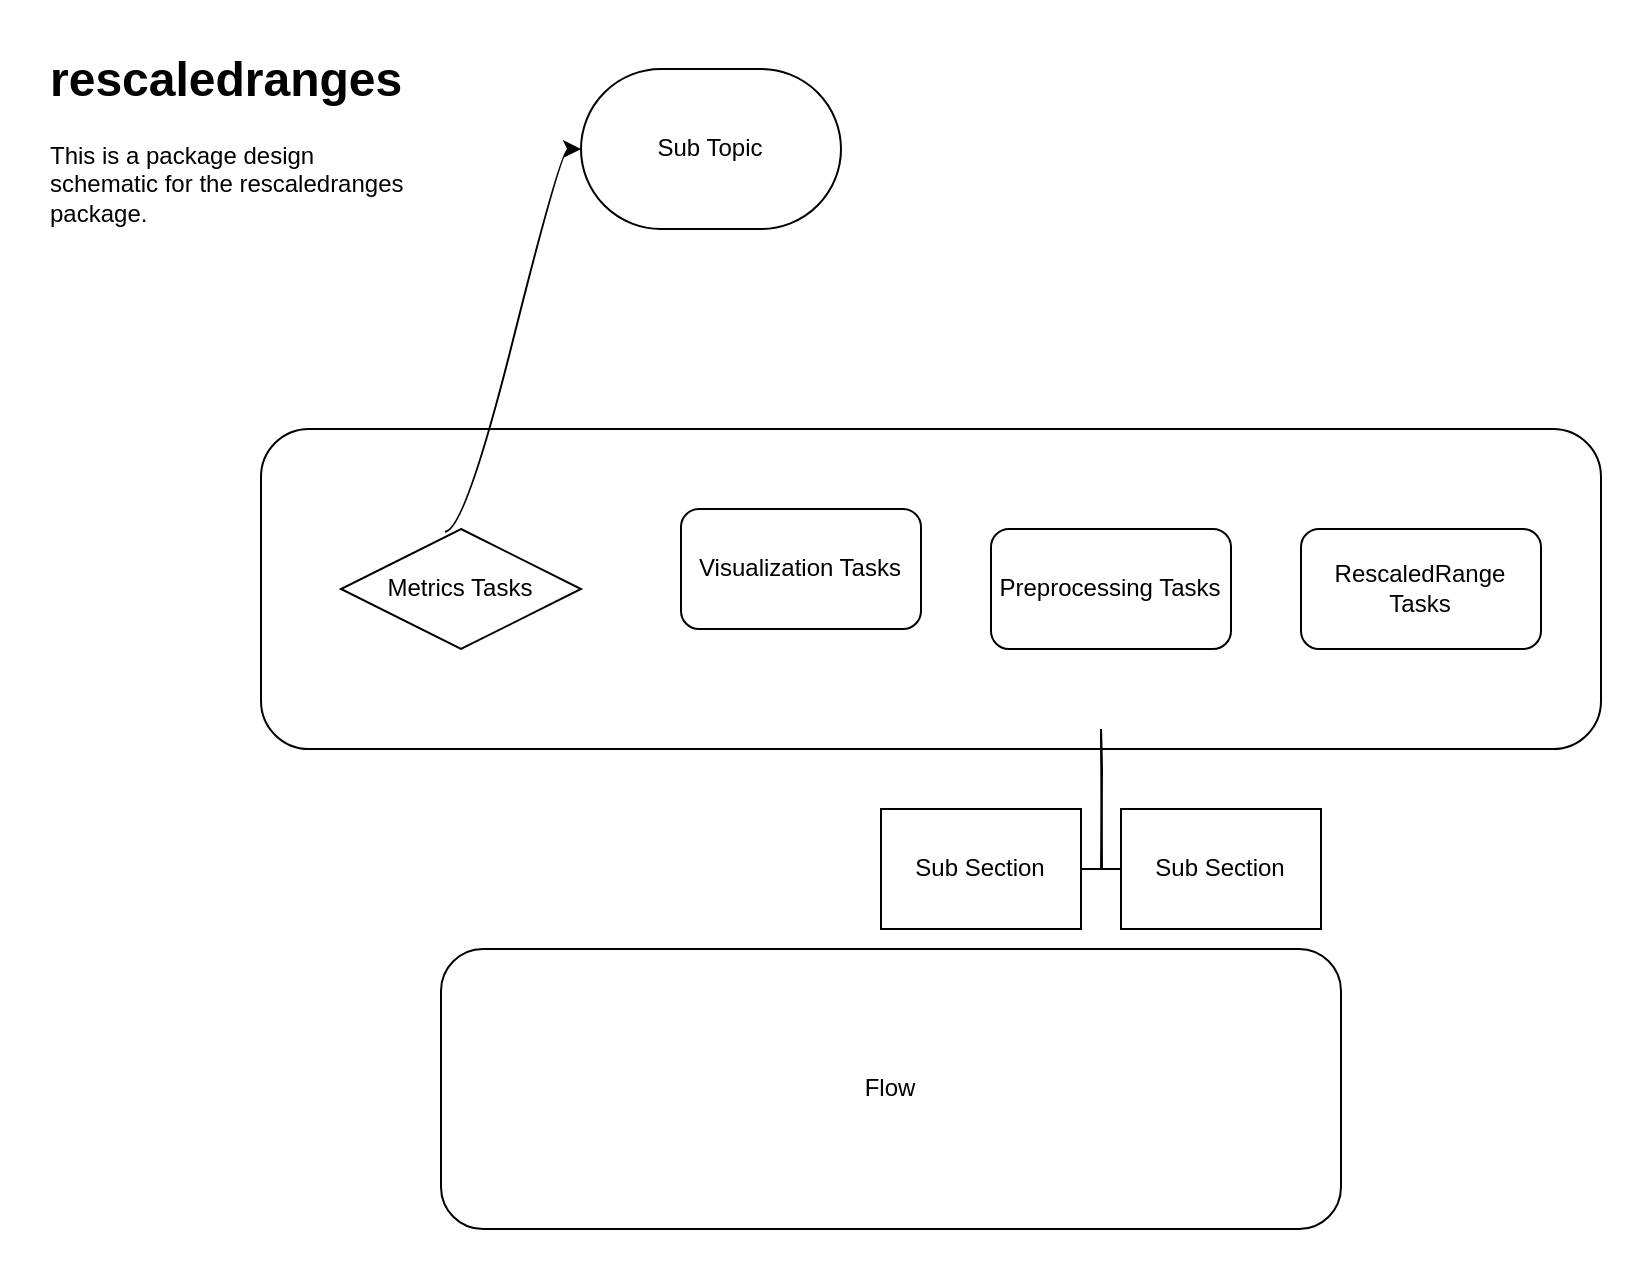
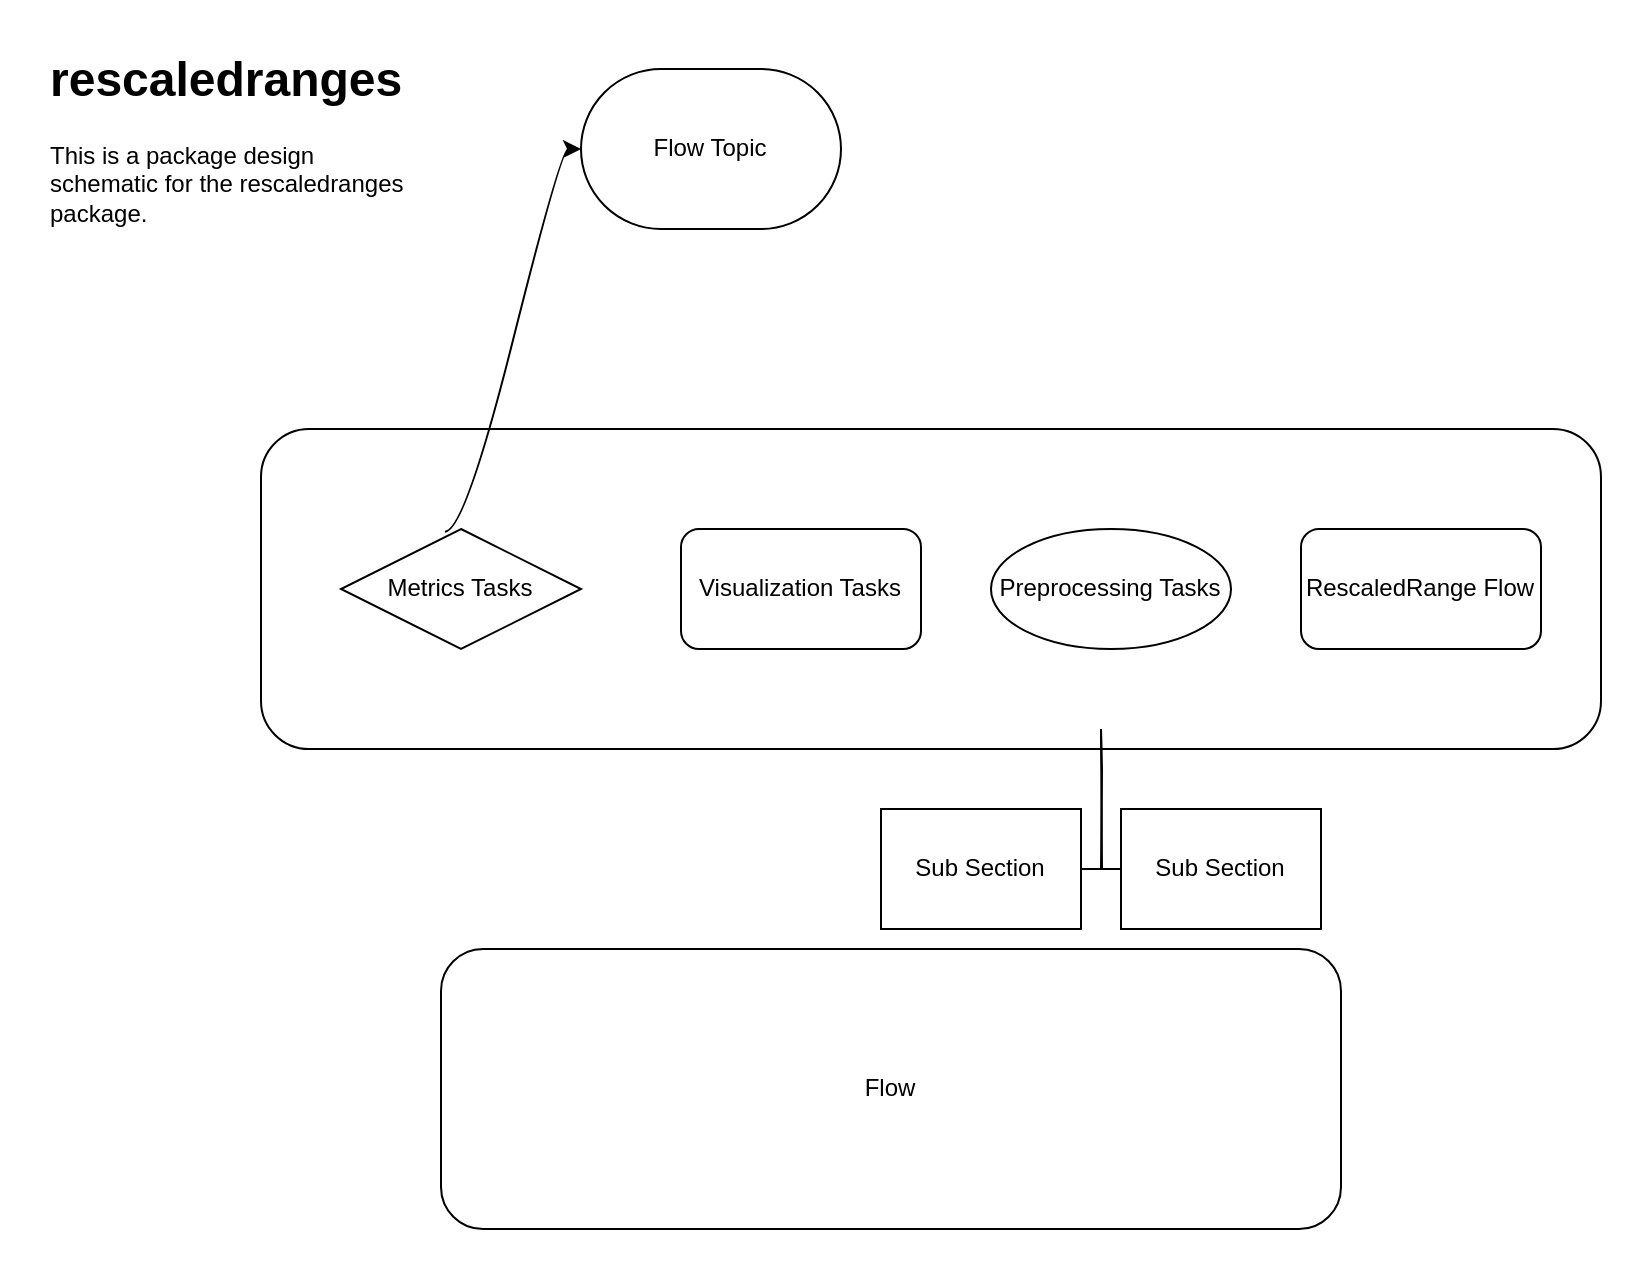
  <mxCell id="0" />
  <mxCell id="1" parent="0" />
  <mxCell id="2" value="&lt;h1&gt;rescaledranges&lt;/h1&gt;&lt;p&gt;This is a package design schematic for the rescaledranges package.&amp;nbsp;&lt;/p&gt;" style="text;html=1;strokeColor=none;fillColor=none;spacing=5;spacingTop=-20;whiteSpace=wrap;overflow=hidden;rounded=0;" vertex="1" parent="1"><mxGeometry x="20" y="20" width="190" height="100" as="geometry" /></mxCell>
  <mxCell id="3" value="" style="group" vertex="1" connectable="0" parent="1"><mxGeometry x="130" y="214" width="670" height="160" as="geometry" /></mxCell>
  <mxCell id="4" value="" style="rounded=1;whiteSpace=wrap;html=1;" vertex="1" parent="3"><mxGeometry width="670" height="160" as="geometry" /></mxCell>
  <mxCell id="5" value="Metrics Tasks" style="rhombus;whiteSpace=wrap;html=1;" vertex="1" parent="3"><mxGeometry x="40" y="50" width="120" height="60" as="geometry" /></mxCell>
- <mxCell id="6" value="Visualization Tasks" style="rounded=1;whiteSpace=wrap;html=1;" vertex="1" parent="3"><mxGeometry x="210" y="40" width="120" height="60" as="geometry" /></mxCell>
- <mxCell id="7" value="Preprocessing Tasks" style="rounded=1;whiteSpace=wrap;html=1;" vertex="1" parent="3"><mxGeometry x="365" y="50" width="120" height="60" as="geometry" /></mxCell>
- <mxCell id="8" value="RescaledRange Tasks" style="rounded=1;whiteSpace=wrap;html=1;" vertex="1" parent="3"><mxGeometry x="520" y="50" width="120" height="60" as="geometry" /></mxCell>
+ <mxCell id="6" value="Visualization Tasks" style="rounded=1;whiteSpace=wrap;html=1;" vertex="1" parent="3"><mxGeometry x="210" y="50" width="120" height="60" as="geometry" /></mxCell>
+ <mxCell id="7" value="Preprocessing Tasks" style="ellipse;whiteSpace=wrap;html=1;" vertex="1" parent="3"><mxGeometry x="365" y="50" width="120" height="60" as="geometry" /></mxCell>
+ <mxCell id="8" value="RescaledRange Flow" style="rounded=1;whiteSpace=wrap;html=1;" vertex="1" parent="3"><mxGeometry x="520" y="50" width="120" height="60" as="geometry" /></mxCell>
  <mxCell id="9" value="Flow" style="rounded=1;whiteSpace=wrap;html=1;" vertex="1" parent="1"><mxGeometry x="220" y="474" width="450" height="140" as="geometry" /></mxCell>
- <mxCell id="10" value="Sub Topic" style="whiteSpace=wrap;html=1;rounded=1;arcSize=50;align=center;verticalAlign=middle;strokeWidth=1;autosize=1;spacing=4;treeFolding=1;treeMoving=1;newEdgeStyle={&quot;edgeStyle&quot;:&quot;entityRelationEdgeStyle&quot;,&quot;startArrow&quot;:&quot;none&quot;,&quot;endArrow&quot;:&quot;none&quot;,&quot;segment&quot;:10,&quot;curved&quot;:1};" vertex="1" parent="1"><mxGeometry x="290" y="34" width="130" height="80" as="geometry" /></mxCell>
+ <mxCell id="10" value="Flow Topic" style="whiteSpace=wrap;html=1;rounded=1;arcSize=50;align=center;verticalAlign=middle;strokeWidth=1;autosize=1;spacing=4;treeFolding=1;treeMoving=1;newEdgeStyle={&quot;edgeStyle&quot;:&quot;entityRelationEdgeStyle&quot;,&quot;startArrow&quot;:&quot;none&quot;,&quot;endArrow&quot;:&quot;none&quot;,&quot;segment&quot;:10,&quot;curved&quot;:1};" vertex="1" parent="1"><mxGeometry x="290" y="34" width="130" height="80" as="geometry" /></mxCell>
  <mxCell id="11" value="" style="edgeStyle=entityRelationEdgeStyle;startArrow=none;endArrow=classic;segment=10;curved=1;exitX=0.433;exitY=0.022;exitDx=0;exitDy=0;exitPerimeter=0;" edge="1" target="10" parent="1" source="5"><mxGeometry relative="1" as="geometry"><mxPoint x="160" y="134" as="sourcePoint" /></mxGeometry></mxCell>
  <mxCell id="12" value="" style="edgeStyle=orthogonalEdgeStyle;startArrow=none;endArrow=none;rounded=0;targetPortConstraint=eastwest;sourcePortConstraint=northsouth;" edge="1" target="14" parent="1"><mxGeometry relative="1" as="geometry"><mxPoint x="550" y="364" as="sourcePoint" /></mxGeometry></mxCell>
  <mxCell id="13" value="" style="edgeStyle=orthogonalEdgeStyle;startArrow=none;endArrow=none;rounded=0;targetPortConstraint=eastwest;sourcePortConstraint=northsouth;" edge="1" target="15" parent="1"><mxGeometry relative="1" as="geometry"><mxPoint x="550" y="364" as="sourcePoint" /></mxGeometry></mxCell>
  <mxCell id="14" value="Sub Section" style="whiteSpace=wrap;html=1;align=center;verticalAlign=middle;treeFolding=1;treeMoving=1;" vertex="1" parent="1"><mxGeometry x="440" y="404" width="100" height="60" as="geometry" /></mxCell>
  <mxCell id="15" value="Sub Section" style="whiteSpace=wrap;html=1;align=center;verticalAlign=middle;treeFolding=1;treeMoving=1;" vertex="1" parent="1"><mxGeometry x="560" y="404" width="100" height="60" as="geometry" /></mxCell>
